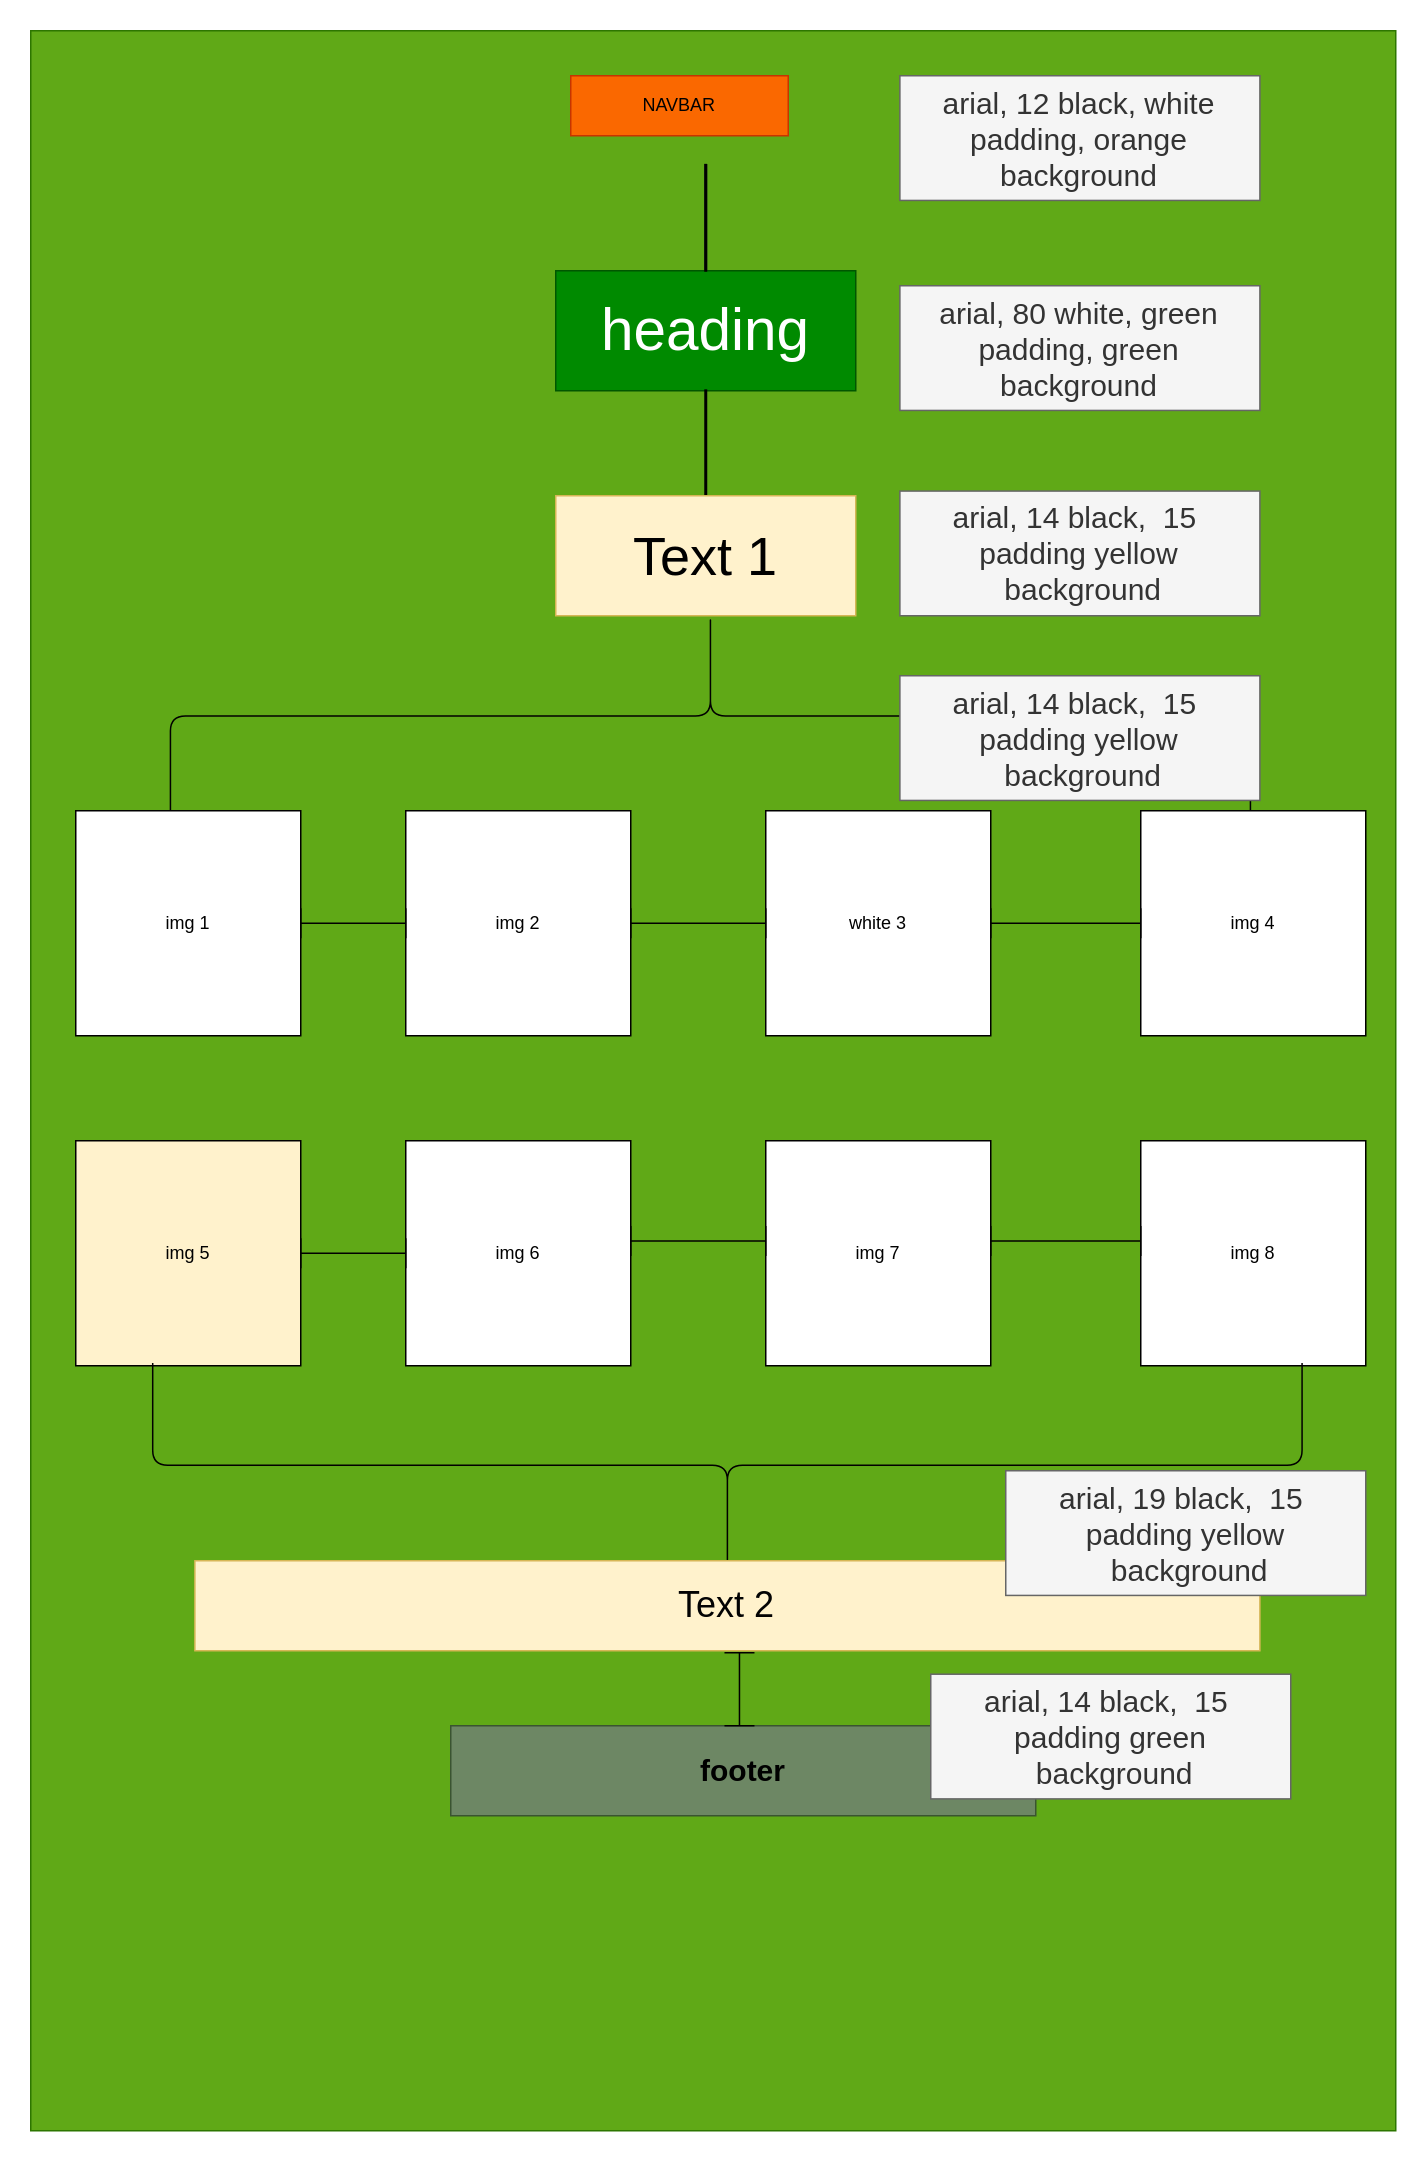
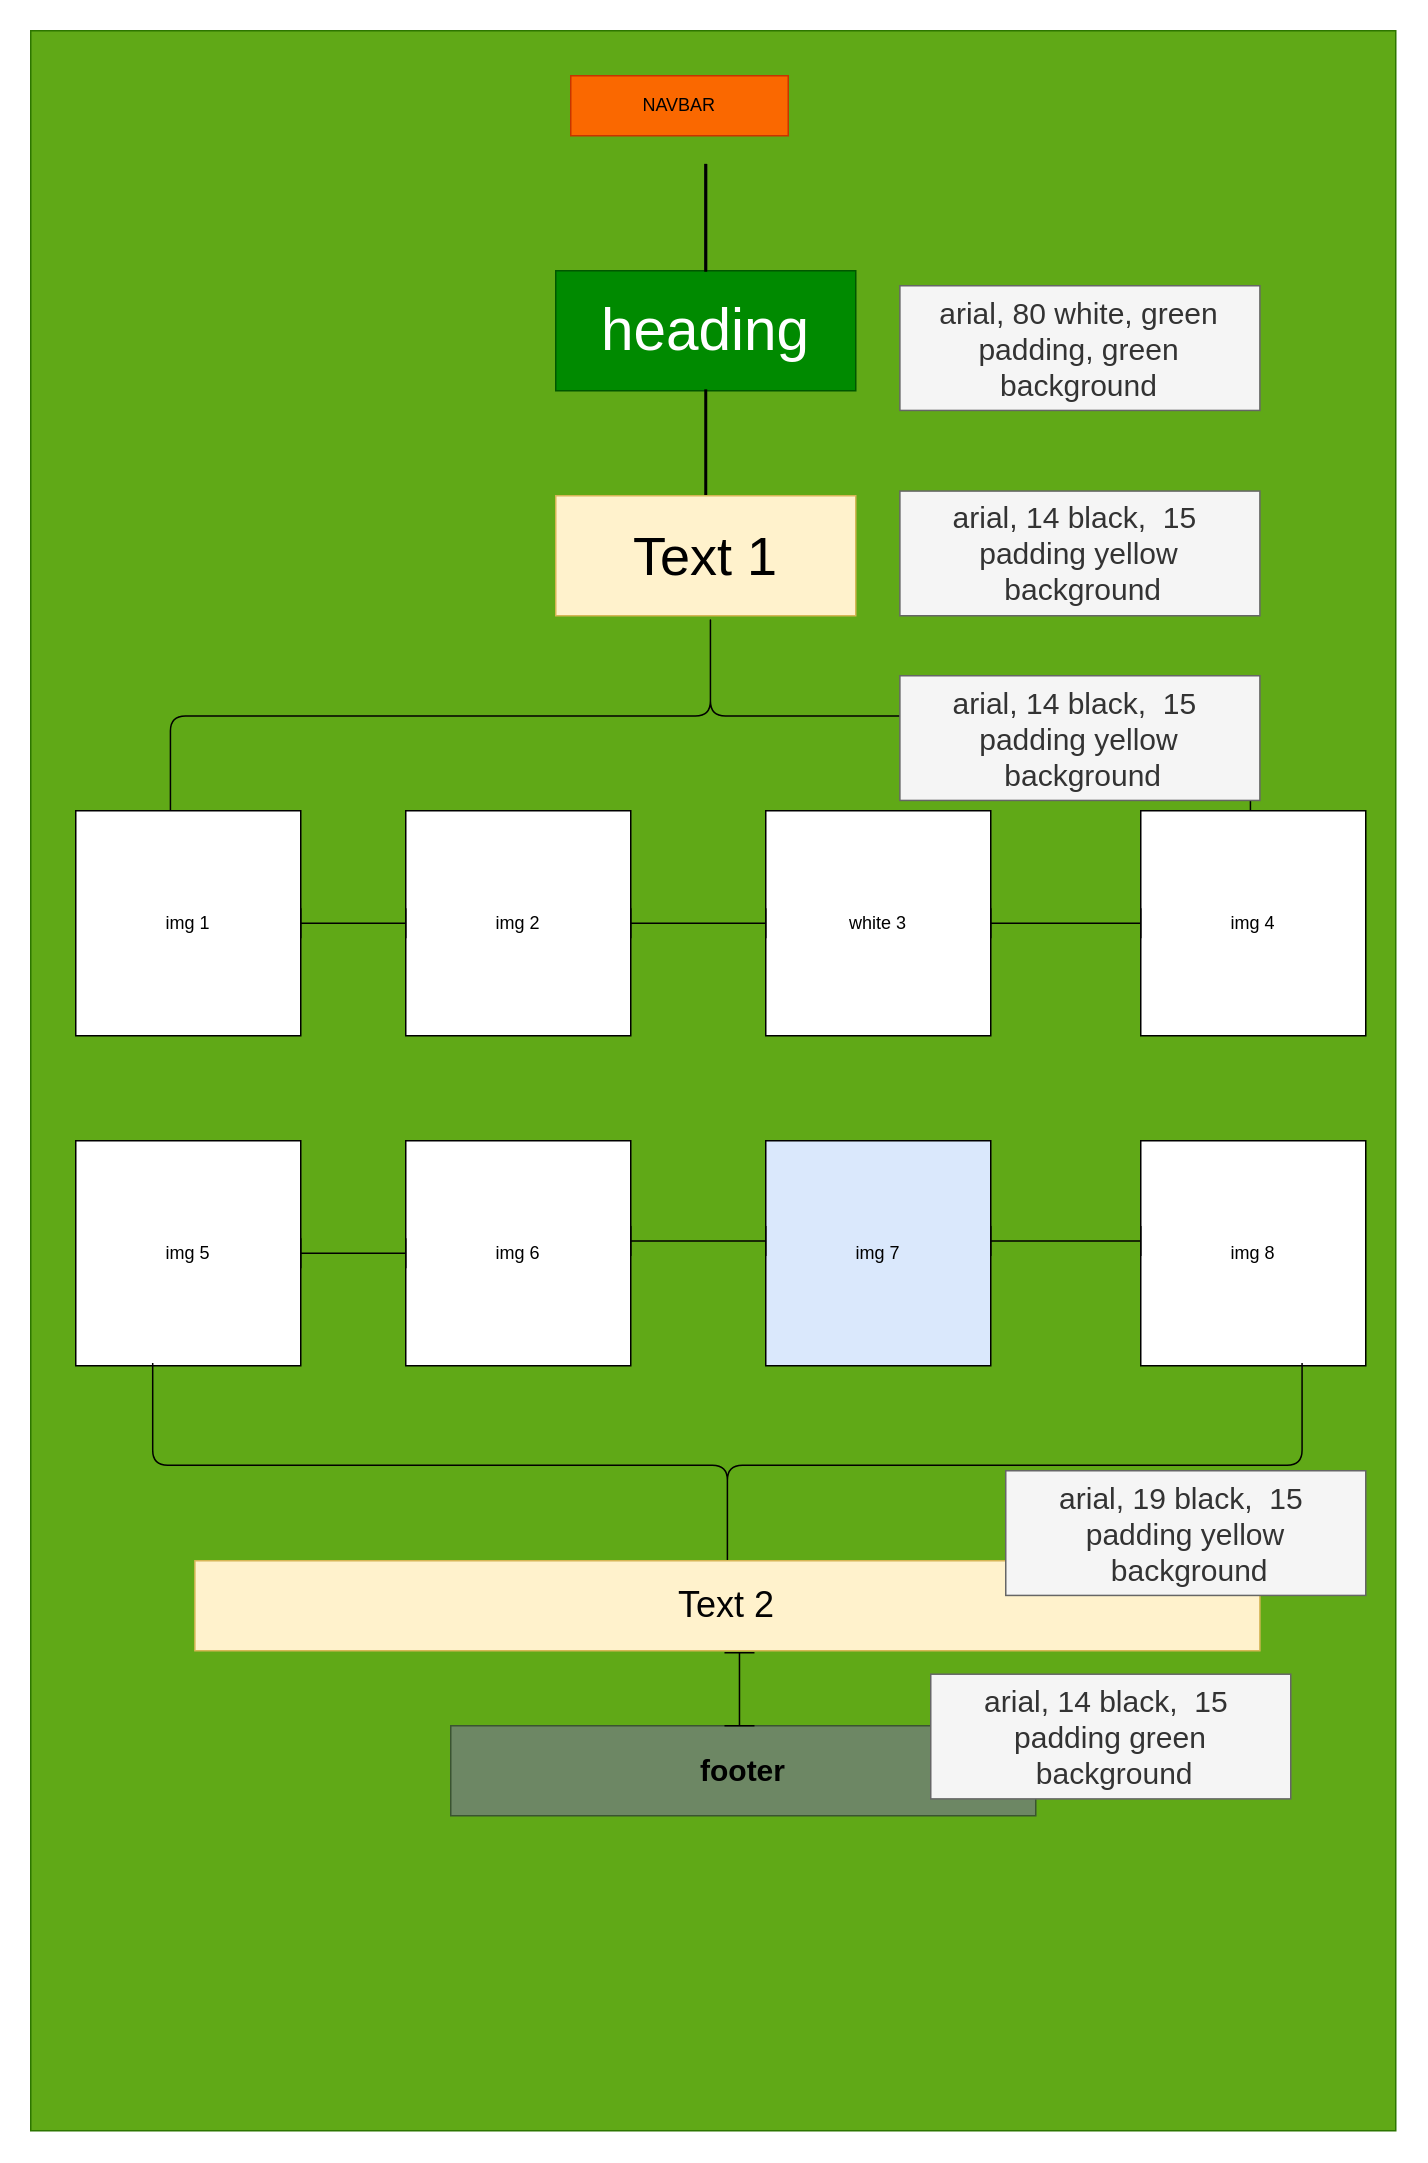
  <mxCell id="0" />
  <mxCell id="1" parent="0" />
  <mxCell id="2" value="" style="rounded=0;whiteSpace=wrap;html=1;fillColor=#60a917;fontColor=#ffffff;strokeColor=#2D7600;" parent="1" vertex="1"><mxGeometry x="20" y="20" width="910" height="1400" as="geometry" /></mxCell>
  <mxCell id="3" value="NAVBAR" style="rounded=0;whiteSpace=wrap;html=1;fillColor=#fa6800;fontColor=#000000;strokeColor=#C73500;" parent="1" vertex="1"><mxGeometry x="380" y="50" width="145" height="40" as="geometry" /></mxCell>
  <mxCell id="4" value="" style="line;strokeWidth=2;html=1;rotation=90;fillColor=#eeeeee;strokeColor=#36393d;" parent="1" vertex="1"><mxGeometry x="434.05" y="139.7" width="71.88" height="10" as="geometry" /></mxCell>
  <mxCell id="5" value="&lt;h1&gt;&lt;font style=&quot;font-size: 39px; font-weight: normal;&quot;&gt;heading&lt;/font&gt;&lt;/h1&gt;" style="rounded=0;whiteSpace=wrap;html=1;fillColor=#008a00;strokeColor=#005700;fontColor=#ffffff;" parent="1" vertex="1"><mxGeometry x="370" y="180" width="200" height="80" as="geometry" /></mxCell>
  <mxCell id="6" style="edgeStyle=none;html=1;" parent="1" source="7" target="9" edge="1"><mxGeometry relative="1" as="geometry" /></mxCell>
  <mxCell id="7" value="" style="line;strokeWidth=2;html=1;rotation=90;" parent="1" vertex="1"><mxGeometry x="434.06" y="290" width="71.88" height="10" as="geometry" /></mxCell>
  <mxCell id="8" value="" style="line;strokeWidth=2;html=1;rotation=90;" parent="1" vertex="1"><mxGeometry x="434.05" y="139.7" width="71.88" height="10" as="geometry" /></mxCell>
  <mxCell id="9" value="&lt;font color=&quot;#000000&quot; style=&quot;font-size: 36px;&quot;&gt;Text 1&lt;/font&gt;" style="rounded=0;whiteSpace=wrap;html=1;fillColor=#fff2cc;strokeColor=#d6b656;" parent="1" vertex="1"><mxGeometry x="370.01" y="330" width="200" height="80" as="geometry" /></mxCell>
  <mxCell id="10" value="" style="shape=curlyBracket;whiteSpace=wrap;html=1;rounded=1;flipH=1;labelPosition=right;verticalLabelPosition=middle;align=left;verticalAlign=middle;rotation=-90;" parent="1" vertex="1"><mxGeometry x="404.05" y="116.88" width="138.13" height="720" as="geometry" /></mxCell>
  <mxCell id="11" value="img 1" style="whiteSpace=wrap;html=1;aspect=fixed;" parent="1" vertex="1"><mxGeometry x="50" y="540" width="150" height="150" as="geometry" /></mxCell>
  <mxCell id="12" value="img 2" style="whiteSpace=wrap;html=1;aspect=fixed;" parent="1" vertex="1"><mxGeometry x="270" y="540" width="150" height="150" as="geometry" /></mxCell>
  <mxCell id="13" value="white 3" style="whiteSpace=wrap;html=1;aspect=fixed;" parent="1" vertex="1"><mxGeometry x="510" y="540" width="150" height="150" as="geometry" /></mxCell>
  <mxCell id="14" value="img 4" style="whiteSpace=wrap;html=1;aspect=fixed;" parent="1" vertex="1"><mxGeometry x="760" y="540" width="150" height="150" as="geometry" /></mxCell>
  <mxCell id="15" value="" style="shape=crossbar;whiteSpace=wrap;html=1;rounded=1;" parent="1" vertex="1"><mxGeometry x="420" y="605" width="90" height="20" as="geometry" /></mxCell>
  <mxCell id="16" style="edgeStyle=none;html=1;entryX=1;entryY=0.5;entryDx=0;entryDy=0;" parent="1" source="17" target="13" edge="1"><mxGeometry relative="1" as="geometry" /></mxCell>
  <mxCell id="17" value="" style="shape=crossbar;whiteSpace=wrap;html=1;rounded=1;" parent="1" vertex="1"><mxGeometry x="660" y="605" width="100" height="20" as="geometry" /></mxCell>
  <mxCell id="18" value="" style="edgeStyle=none;html=1;" parent="1" source="19" target="12" edge="1"><mxGeometry relative="1" as="geometry" /></mxCell>
  <mxCell id="19" value="" style="shape=crossbar;whiteSpace=wrap;html=1;rounded=1;" parent="1" vertex="1"><mxGeometry x="200" y="605" width="70" height="20" as="geometry" /></mxCell>
  <mxCell id="20" value="img 6" style="whiteSpace=wrap;html=1;aspect=fixed;" parent="1" vertex="1"><mxGeometry x="270" y="760" width="150" height="150" as="geometry" /></mxCell>
- <mxCell id="21" value="img 5" style="whiteSpace=wrap;html=1;aspect=fixed;fillColor=#fff2cc;" parent="1" vertex="1"><mxGeometry x="50" y="760" width="150" height="150" as="geometry" /></mxCell>
- <mxCell id="22" value="img 7" style="whiteSpace=wrap;html=1;aspect=fixed;" parent="1" vertex="1"><mxGeometry x="510" y="760" width="150" height="150" as="geometry" /></mxCell>
+ <mxCell id="21" value="img 5" style="whiteSpace=wrap;html=1;aspect=fixed;" parent="1" vertex="1"><mxGeometry x="50" y="760" width="150" height="150" as="geometry" /></mxCell>
+ <mxCell id="22" value="img 7" style="whiteSpace=wrap;html=1;aspect=fixed;fillColor=#dae8fc;" parent="1" vertex="1"><mxGeometry x="510" y="760" width="150" height="150" as="geometry" /></mxCell>
  <mxCell id="23" value="img 8" style="whiteSpace=wrap;html=1;aspect=fixed;" parent="1" vertex="1"><mxGeometry x="760" y="760" width="150" height="150" as="geometry" /></mxCell>
  <mxCell id="24" value="" style="shape=crossbar;whiteSpace=wrap;html=1;rounded=1;" parent="1" vertex="1"><mxGeometry x="420" y="816.88" width="90" height="20" as="geometry" /></mxCell>
  <mxCell id="25" value="" style="shape=crossbar;whiteSpace=wrap;html=1;rounded=1;" parent="1" vertex="1"><mxGeometry x="660" y="816.88" width="100" height="20" as="geometry" /></mxCell>
  <mxCell id="26" value="" style="shape=crossbar;whiteSpace=wrap;html=1;rounded=1;" parent="1" vertex="1"><mxGeometry x="200" y="825" width="70" height="20" as="geometry" /></mxCell>
  <mxCell id="27" value="" style="shape=curlyBracket;whiteSpace=wrap;html=1;rounded=1;flipH=1;labelPosition=right;verticalLabelPosition=middle;align=left;verticalAlign=middle;size=0.5;rotation=90;" parent="1" vertex="1"><mxGeometry x="416.38" y="593.13" width="136.09" height="766.25" as="geometry" /></mxCell>
  <mxCell id="28" value="&lt;h1&gt;&lt;span style=&quot;font-weight: normal;&quot;&gt;&lt;font color=&quot;#030303&quot;&gt;Text 2&lt;/font&gt;&lt;/span&gt;&lt;/h1&gt;" style="rounded=0;whiteSpace=wrap;html=1;fillColor=#fff2cc;strokeColor=#d6b656;" parent="1" vertex="1"><mxGeometry x="129.43" y="1040" width="710" height="60" as="geometry" /></mxCell>
  <mxCell id="29" value="&lt;h2&gt;&lt;font color=&quot;#000000&quot; style=&quot;font-size: 20px;&quot;&gt;footer&lt;/font&gt;&lt;/h2&gt;" style="rounded=0;whiteSpace=wrap;html=1;fillColor=#6d8764;fontColor=#ffffff;strokeColor=#3A5431;" parent="1" vertex="1"><mxGeometry x="300" y="1150" width="390" height="60" as="geometry" /></mxCell>
  <mxCell id="30" value="" style="shape=crossbar;whiteSpace=wrap;html=1;rounded=1;rotation=90;" parent="1" vertex="1"><mxGeometry x="468.12" y="1115.64" width="48.71" height="20" as="geometry" /></mxCell>
- <mxCell id="31" value="arial, 12 black, white padding, orange background" style="rounded=0;whiteSpace=wrap;html=1;fontSize=20;fontColor=#333333;fillColor=#f5f5f5;strokeColor=#666666;" parent="1" vertex="1"><mxGeometry x="599.43" y="50" width="240" height="83.12" as="geometry" /></mxCell>
  <mxCell id="32" value="arial, 80 white, green padding, green background" style="rounded=0;whiteSpace=wrap;html=1;fontSize=20;fontColor=#333333;fillColor=#f5f5f5;strokeColor=#666666;" parent="1" vertex="1"><mxGeometry x="599.43" y="190" width="240" height="83.12" as="geometry" /></mxCell>
  <mxCell id="33" value="arial, 14 black,&amp;nbsp; 15&amp;nbsp; padding yellow&lt;span style=&quot;color: rgba(0, 0, 0, 0); font-family: monospace; font-size: 0px; text-align: start;&quot;&gt;%3CmxGraphModel%3E%3Croot%3E%3CmxCell%20id%3D%220%22%2F%3E%3CmxCell%20id%3D%221%22%20parent%3D%220%22%2F%3E%3CmxCell%20id%3D%222%22%20value%3D%22arial%2C%2012%20black%2C%20white%20padding%2C%20orange%20background%22%20style%3D%22rounded%3D0%3BwhiteSpace%3Dwrap%3Bhtml%3D1%3BfontSize%3D20%3BfontColor%3D%23333333%3BfillColor%3D%23f5f5f5%3BstrokeColor%3D%23666666%3B%22%20vertex%3D%221%22%20parent%3D%221%22%3E%3CmxGeometry%20x%3D%22570%22%20y%3D%2238.44%22%20width%3D%22240%22%20height%3D%2283.12%22%20as%3D%22geometry%22%2F%3E%3C%2FmxCell%3E%3C%2Froot%3E%3C%2FmxGraphModel%3E&lt;/span&gt;&lt;br&gt;&amp;nbsp;background" style="rounded=0;whiteSpace=wrap;html=1;fontSize=20;fontColor=#333333;fillColor=#f5f5f5;strokeColor=#666666;" parent="1" vertex="1"><mxGeometry x="599.43" y="326.88" width="240" height="83.12" as="geometry" /></mxCell>
  <mxCell id="34" value="arial, 14 black,&amp;nbsp; 15&amp;nbsp; padding yellow&lt;span style=&quot;color: rgba(0, 0, 0, 0); font-family: monospace; font-size: 0px; text-align: start;&quot;&gt;%3CmxGraphModel%3E%3Croot%3E%3CmxCell%20id%3D%220%22%2F%3E%3CmxCell%20id%3D%221%22%20parent%3D%220%22%2F%3E%3CmxCell%20id%3D%222%22%20value%3D%22arial%2C%2012%20black%2C%20white%20padding%2C%20orange%20background%22%20style%3D%22rounded%3D0%3BwhiteSpace%3Dwrap%3Bhtml%3D1%3BfontSize%3D20%3BfontColor%3D%23333333%3BfillColor%3D%23f5f5f5%3BstrokeColor%3D%23666666%3B%22%20vertex%3D%221%22%20parent%3D%221%22%3E%3CmxGeometry%20x%3D%22570%22%20y%3D%2238.44%22%20width%3D%22240%22%20height%3D%2283.12%22%20as%3D%22geometry%22%2F%3E%3C%2FmxCell%3E%3C%2Froot%3E%3C%2FmxGraphModel%3E&lt;/span&gt;&lt;br&gt;&amp;nbsp;background" style="rounded=0;whiteSpace=wrap;html=1;fontSize=20;fontColor=#333333;fillColor=#f5f5f5;strokeColor=#666666;" parent="1" vertex="1"><mxGeometry x="599.43" y="450" width="240" height="83.12" as="geometry" /></mxCell>
  <mxCell id="35" value="arial, 19 black,&amp;nbsp; 15&amp;nbsp; padding yellow&lt;span style=&quot;color: rgba(0, 0, 0, 0); font-family: monospace; font-size: 0px; text-align: start;&quot;&gt;%3CmxGraphModel%3E%3Croot%3E%3CmxCell%20id%3D%220%22%2F%3E%3CmxCell%20id%3D%221%22%20parent%3D%220%22%2F%3E%3CmxCell%20id%3D%222%22%20value%3D%22arial%2C%2012%20black%2C%20white%20padding%2C%20orange%20background%22%20style%3D%22rounded%3D0%3BwhiteSpace%3Dwrap%3Bhtml%3D1%3BfontSize%3D20%3BfontColor%3D%23333333%3BfillColor%3D%23f5f5f5%3BstrokeColor%3D%23666666%3B%22%20vertex%3D%221%22%20parent%3D%221%22%3E%3CmxGeometry%20x%3D%22570%22%20y%3D%2238.44%22%20width%3D%22240%22%20height%3D%2283.12%22%20as%3D%22geometry%22%2F%3E%3C%2FmxCell%3E%3C%2Froot%3E%3C%2FmxGraphModel%3E&lt;/span&gt;&lt;br&gt;&amp;nbsp;background" style="rounded=0;whiteSpace=wrap;html=1;fontSize=20;fontColor=#333333;fillColor=#f5f5f5;strokeColor=#666666;" vertex="1" parent="1"><mxGeometry x="670" y="980" width="240" height="83.12" as="geometry" /></mxCell>
  <mxCell id="36" value="arial, 14 black,&amp;nbsp; 15&amp;nbsp; padding green&lt;span style=&quot;color: rgba(0, 0, 0, 0); font-family: monospace; font-size: 0px; text-align: start;&quot;&gt;%3CmxGraphModel%3E%3Croot%3E%3CmxCell%20id%3D%220%22%2F%3E%3CmxCell%20id%3D%221%22%20parent%3D%220%22%2F%3E%3CmxCell%20id%3D%222%22%20value%3D%22arial%2C%2012%20black%2C%20white%20padding%2C%20orange%20background%22%20style%3D%22rounded%3D0%3BwhiteSpace%3Dwrap%3Bhtml%3D1%3BfontSize%3D20%3BfontColor%3D%23333333%3BfillColor%3D%23f5f5f5%3BstrokeColor%3D%23666666%3B%22%20vertex%3D%221%22%20parent%3D%221%22%3E%3CmxGeometry%20x%3D%22570%22%20y%3D%2238.44%22%20width%3D%22240%22%20height%3D%2283.12%22%20as%3D%22geometry%22%2F%3E%3C%2FmxCell%3E%3C%2Froot%3E%3C%2FmxGraphModel%3E&lt;/span&gt;&lt;br&gt;&amp;nbsp;background" style="rounded=0;whiteSpace=wrap;html=1;fontSize=20;fontColor=#333333;fillColor=#f5f5f5;strokeColor=#666666;" vertex="1" parent="1"><mxGeometry x="620" y="1115.64" width="240" height="83.12" as="geometry" /></mxCell>
